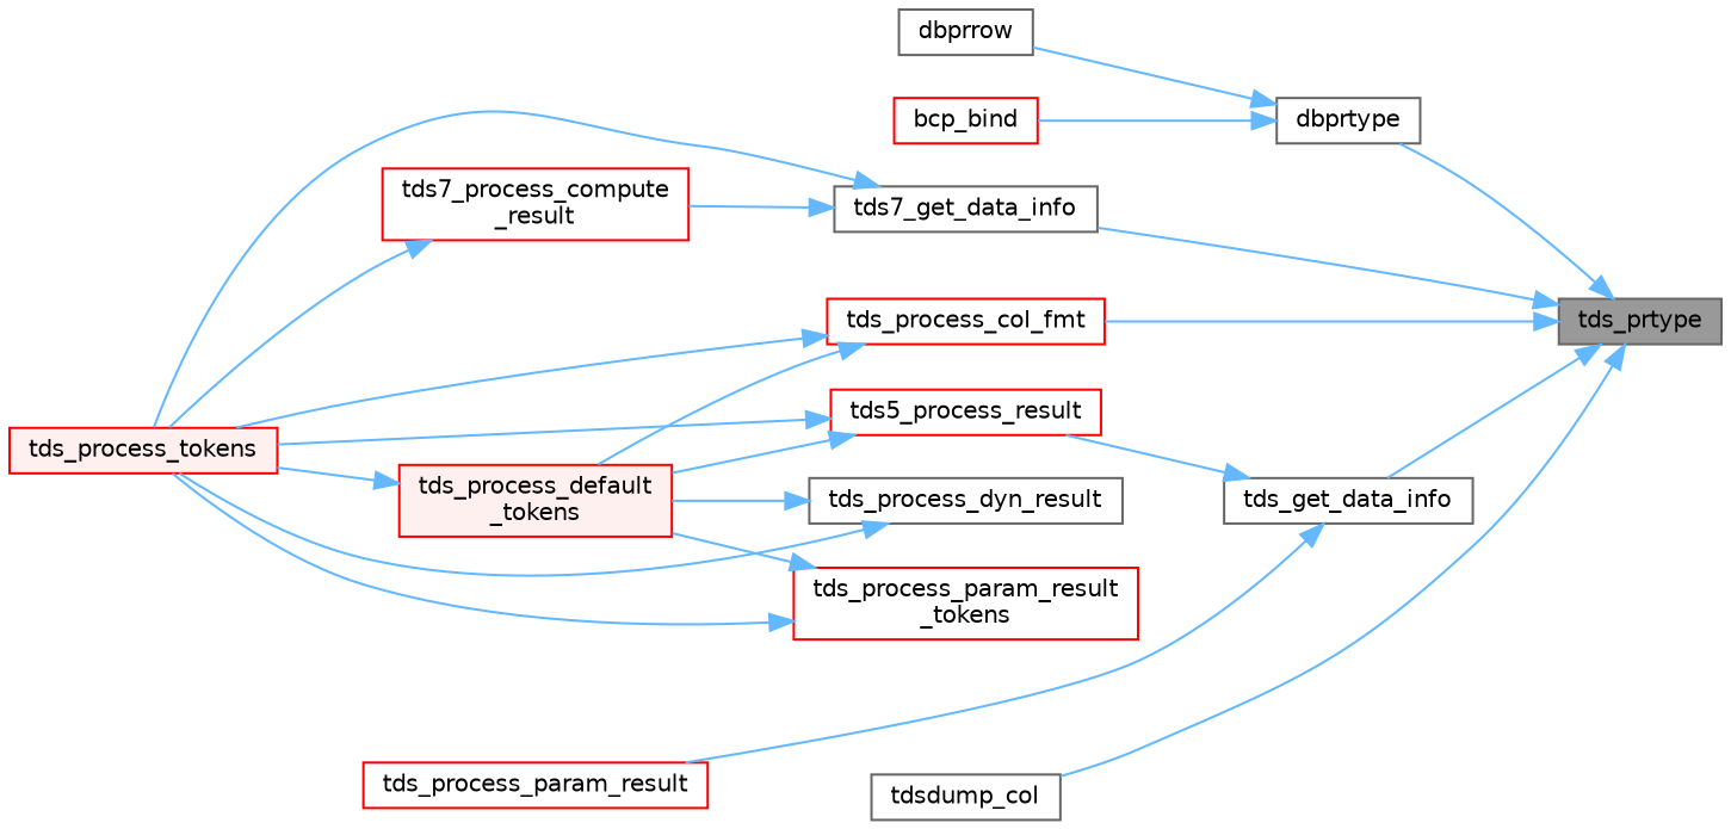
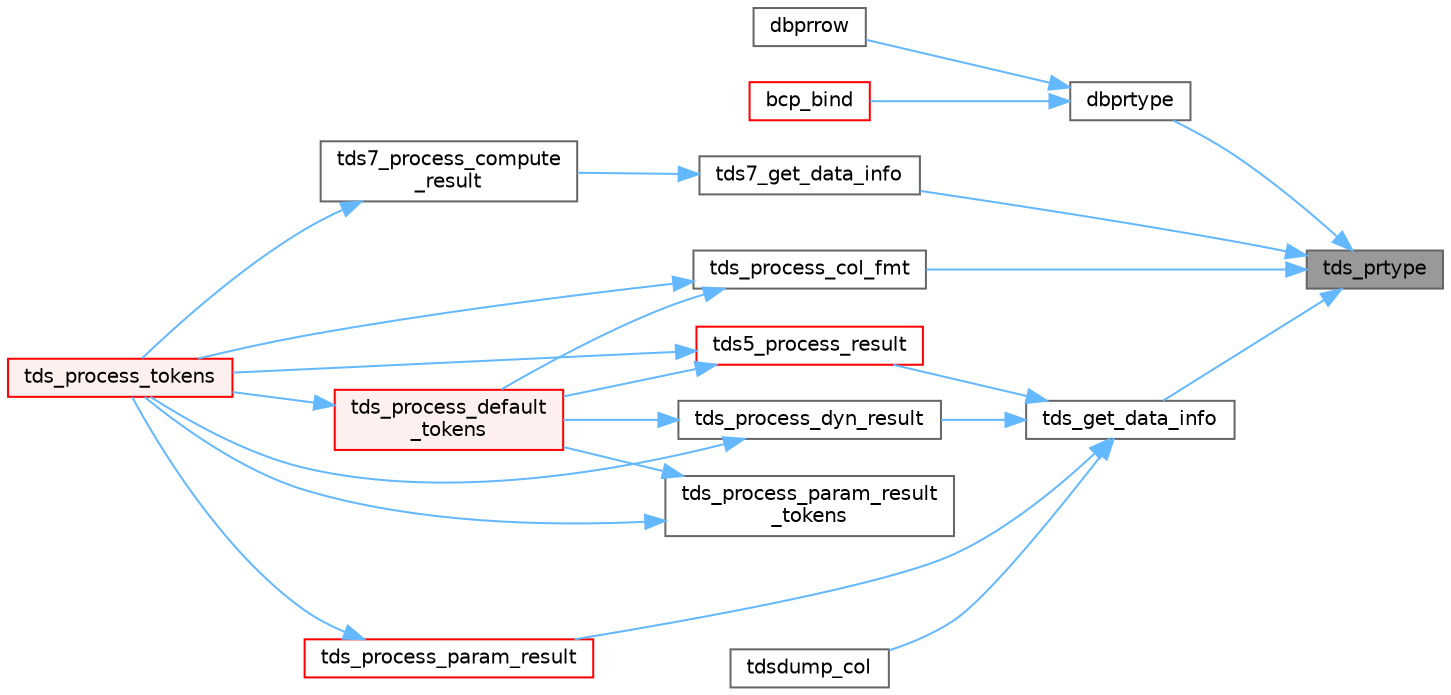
  digraph {
    rankdir=RL
    node [color=grey40 fillcolor=white fontname=Helvetica fontsize=10 shape=box style=filled]
    edge [color=steelblue1 dir=back fontname=Helvetica fontsize=10 labelfontname=Helvetica labelfontsize=10 style=solid]
    n1 [color=gray40 fillcolor=grey60 fontcolor=black height=0.2 label=tds_prtype width=0.4]
    n2 [height=0.2 label=dbprtype width=0.4]
    n3 [height=0.2 label=tds7_get_data_info width=0.4]
    n4 [height=0.2 label=tds_get_data_info width=0.4]
-   n5 [color=red height=0.2 label=tds_process_col_fmt width=0.4]
+   n5 [height=0.2 label=tds_process_col_fmt width=0.4]
    n6 [height=0.2 label=tdsdump_col width=0.4]
    n7 [color=red height=0.2 label=bcp_bind width=0.4]
    n8 [height=0.2 label=dbprrow width=0.4]
-   n9 [color=red height=0.2 label="tds7_process_compute\l_result" width=0.4]
+   n9 [height=0.2 label="tds7_process_compute\l_result" width=0.4]
    n10 [color=red height=0.2 label=tds5_process_result width=0.4]
    n11 [height=0.2 label=tds_process_dyn_result width=0.4]
    n12 [color=red height=0.2 label=tds_process_param_result width=0.4]
    n13 [color=red fillcolor="#FFF0F0" height=0.2 label=tds_process_tokens width=0.4]
    n14 [color=red fillcolor="#FFF0F0" height=0.2 label="tds_process_default\l_tokens" width=0.4]
-   n15 [color=red height=0.2 label="tds_process_param_result\l_tokens" width=0.4]
+   n15 [height=0.2 label="tds_process_param_result\l_tokens" width=0.4]
    n1 -> n2
    n1 -> n3
    n1 -> n4
    n1 -> n5
-   n1 -> n6
+   n4 -> n6
    n2 -> n7
    n2 -> n8
    n3 -> n9
    n4 -> n10
+   n4 -> n11
    n4 -> n12
    n5 -> n13
    n5 -> n14
    n9 -> n13
    n10 -> n13
    n10 -> n14
    n11 -> n13
    n11 -> n14
-   n3 -> n13
+   n12 -> n13
    n14 -> n13
    n15 -> n13
    n15 -> n14
  }
